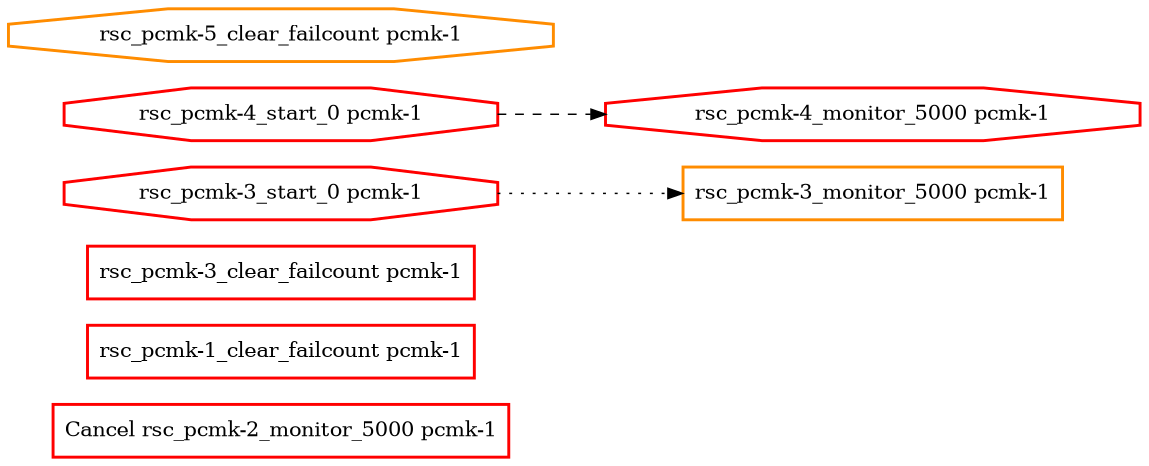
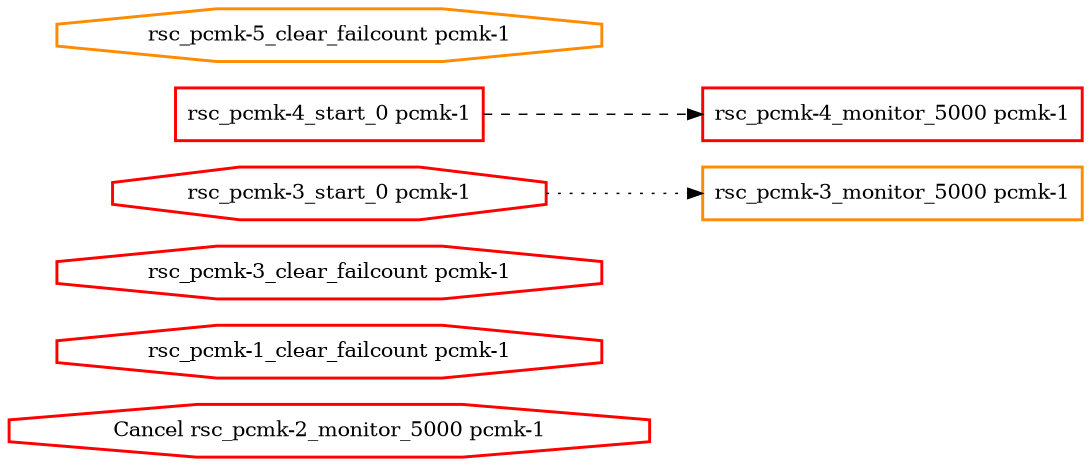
  digraph {
    rankdir=LR
    node [color=red fontcolor=black shape=octagon style=bold]
-   "Cancel rsc_pcmk-2_monitor_5000 pcmk-1" [shape=box]
-   "rsc_pcmk-1_clear_failcount pcmk-1" [shape=box]
-   "rsc_pcmk-3_clear_failcount pcmk-1" [shape=box]
+   "Cancel rsc_pcmk-2_monitor_5000 pcmk-1"
+   "rsc_pcmk-1_clear_failcount pcmk-1"
+   "rsc_pcmk-3_clear_failcount pcmk-1"
    "rsc_pcmk-3_monitor_5000 pcmk-1" [color=darkorange shape=box]
    "rsc_pcmk-3_start_0 pcmk-1"
-   "rsc_pcmk-4_start_0 pcmk-1"
-   "rsc_pcmk-4_monitor_5000 pcmk-1"
+   "rsc_pcmk-4_start_0 pcmk-1" [shape=box]
+   "rsc_pcmk-4_monitor_5000 pcmk-1" [shape=box]
    "rsc_pcmk-5_clear_failcount pcmk-1" [color=darkorange]
    "rsc_pcmk-3_start_0 pcmk-1" -> "rsc_pcmk-3_monitor_5000 pcmk-1" [style=dotted]
    "rsc_pcmk-4_start_0 pcmk-1" -> "rsc_pcmk-4_monitor_5000 pcmk-1" [style=dashed]
  }
